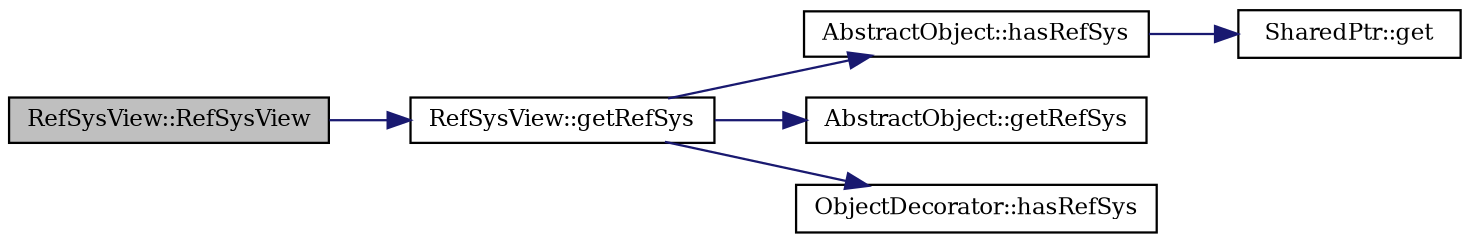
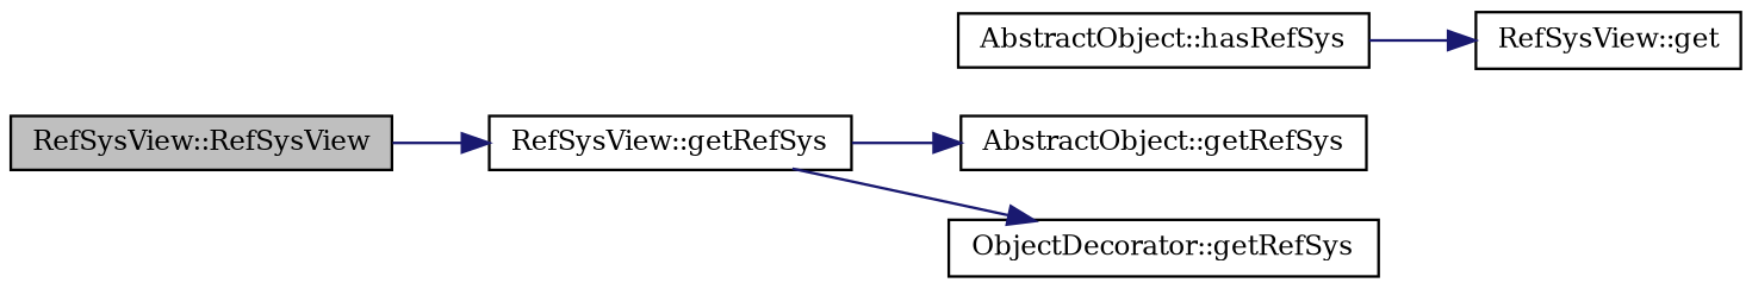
  digraph {
    fontname="DejaVu Serif"
    rankdir=LR
    node [color=black fillcolor=white fontname="DejaVu Serif" fontsize=10 shape=record style=filled]
    edge [color=midnightblue fontname="DejaVu Serif" fontsize=10 labelfontname=Helvetica labelfontsize=10 style=solid]
    n1 [fillcolor=grey75 fontcolor=black height=0.2 label="RefSysView::RefSysView" width=0.4]
    n2 [height=0.2 label="RefSysView::getRefSys" width=0.4]
    n3 [height=0.2 label="AbstractObject::hasRefSys" width=0.4]
    n4 [height=0.2 label="AbstractObject::getRefSys" width=0.4]
-   n5 [height=0.2 label="ObjectDecorator::hasRefSys" width=0.4]
-   n6 [height=0.2 label="SharedPtr::get" width=0.4]
+   n5 [height=0.2 label="ObjectDecorator::getRefSys" width=0.4]
+   n6 [height=0.2 label="RefSysView::get" width=0.4]
    n1 -> n2
-   n2 -> n3
    n2 -> n4
    n2 -> n5
    n3 -> n6
  }
